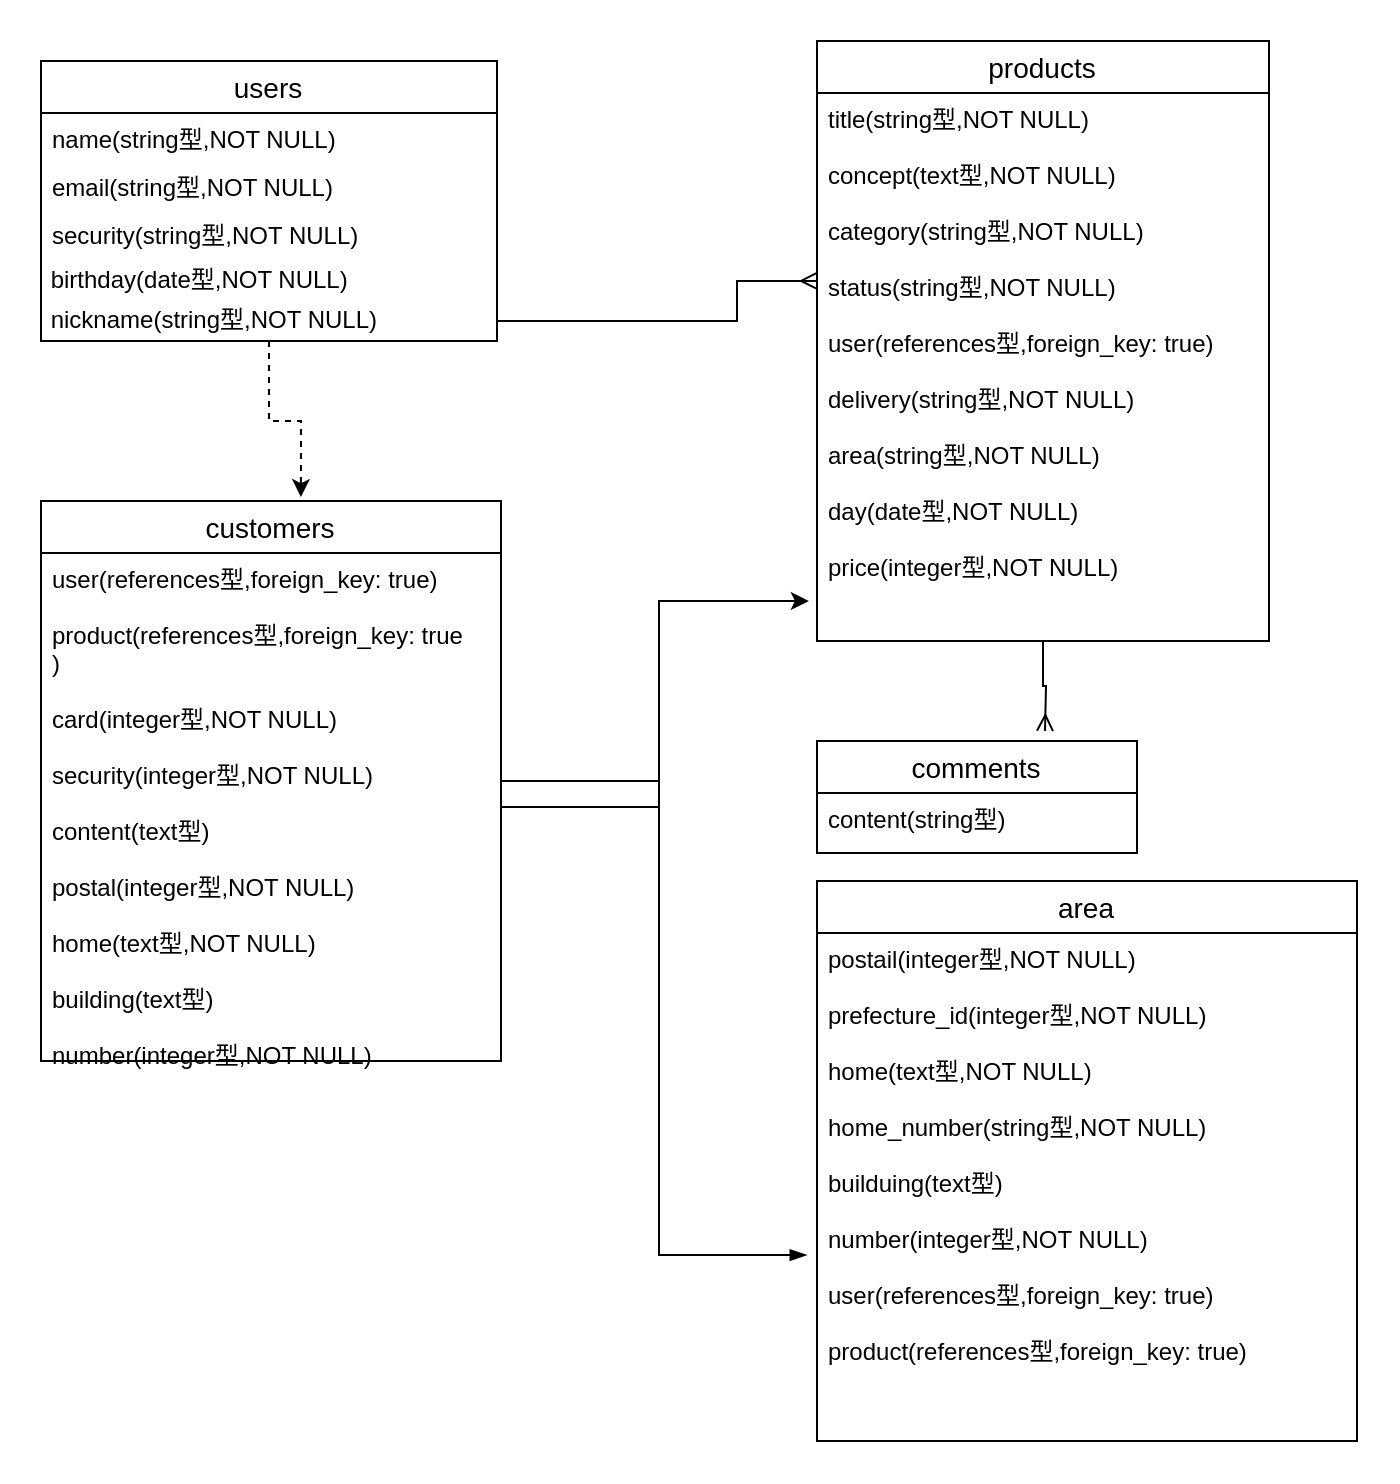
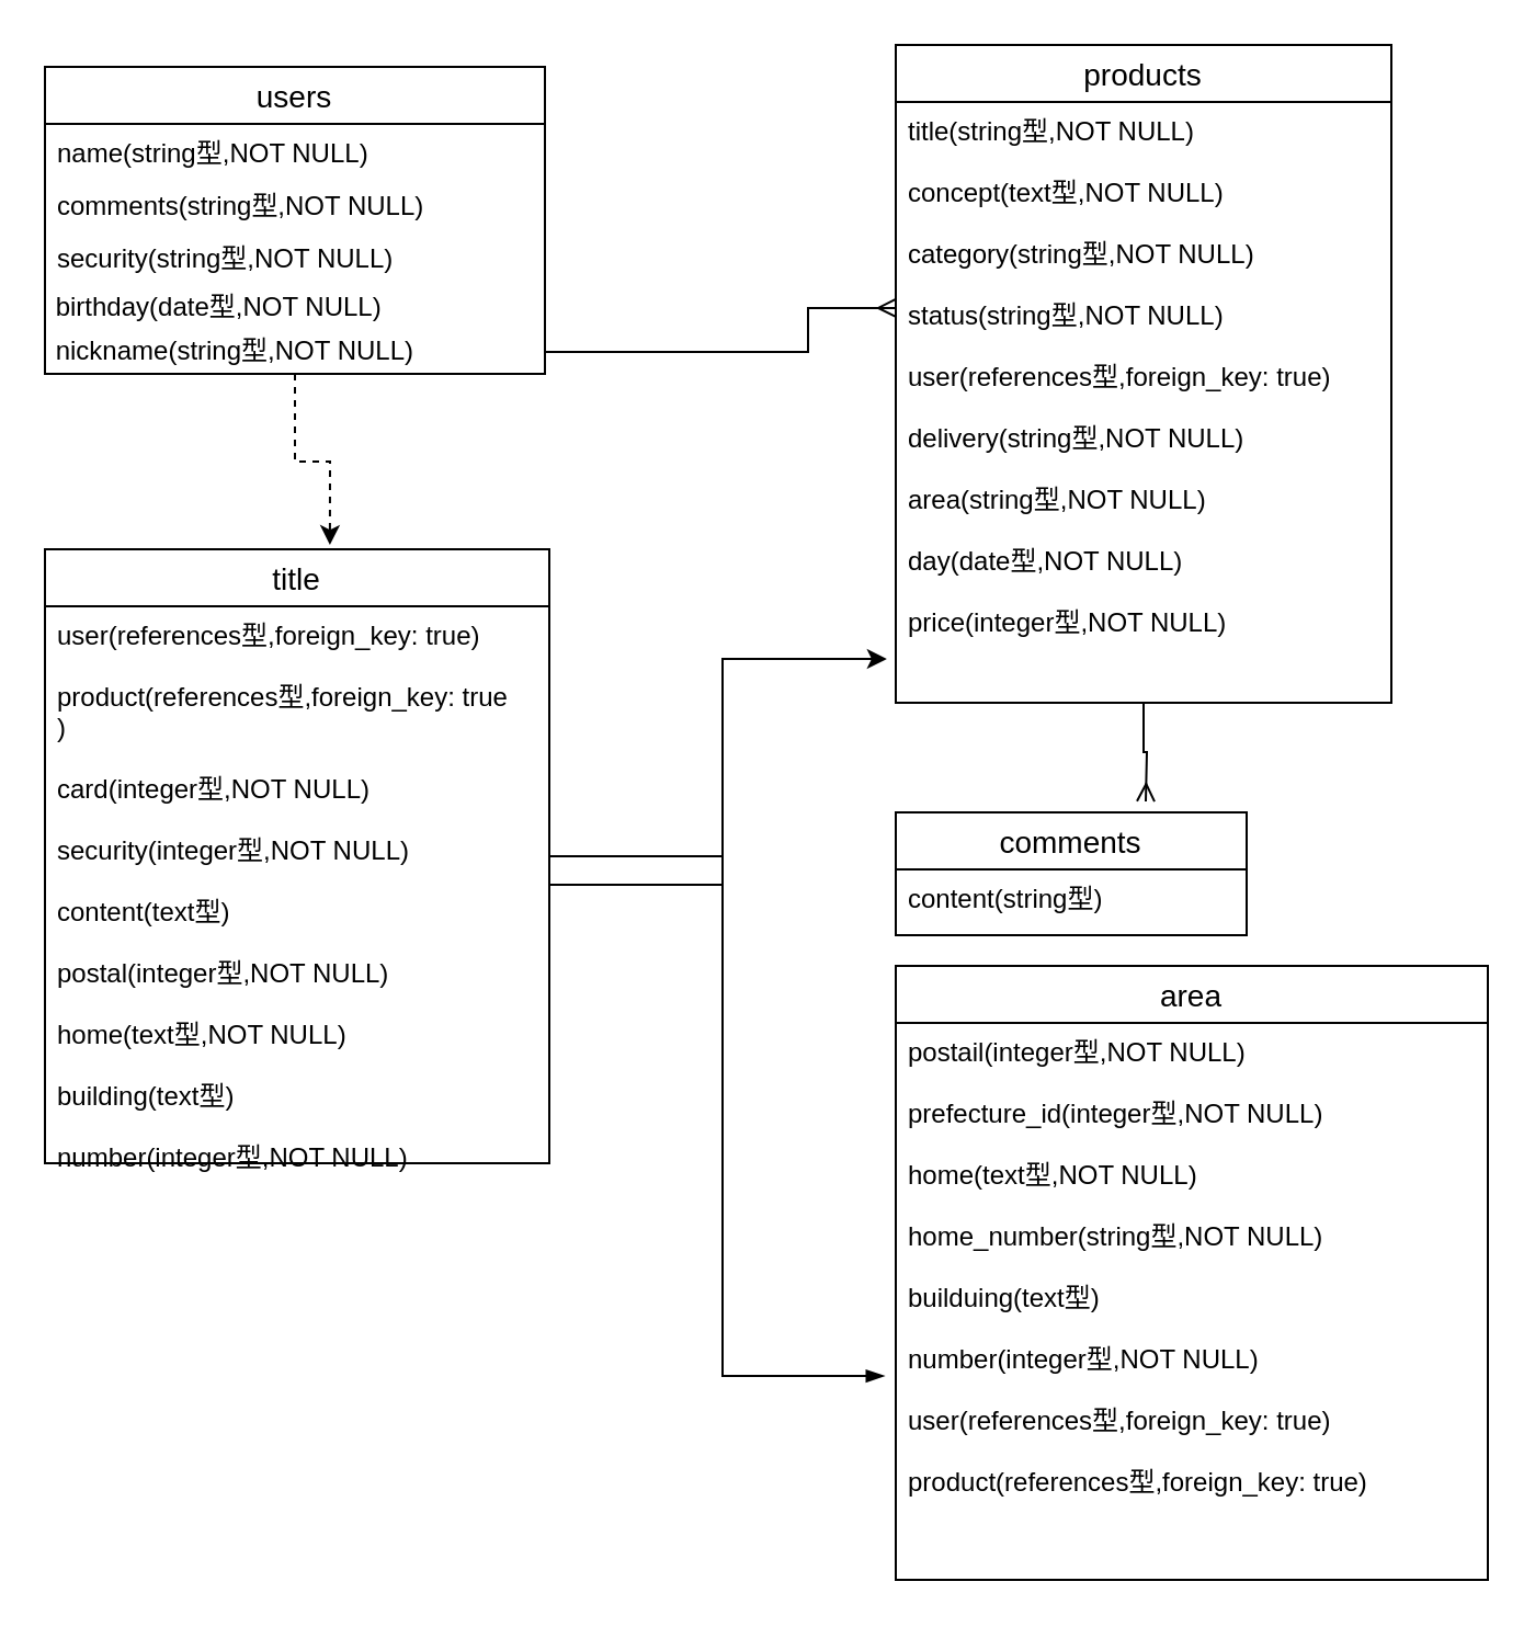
  <mxCell id="0" />
  <mxCell id="1" parent="0" />
  <mxCell id="2" value="users" style="swimlane;fontStyle=0;childLayout=stackLayout;horizontal=1;startSize=26;horizontalStack=0;resizeParent=1;resizeParentMax=0;resizeLast=0;collapsible=1;marginBottom=0;align=center;fontSize=14;verticalAlign=middle;" vertex="1" parent="1"><mxGeometry x="20" y="30" width="228" height="140" as="geometry" /></mxCell>
  <mxCell id="3" value="name(string型,NOT NULL)" style="text;strokeColor=none;fillColor=none;spacingLeft=4;spacingRight=4;overflow=hidden;rotatable=0;points=[[0,0.5],[1,0.5]];portConstraint=eastwest;fontSize=12;" vertex="1" parent="2"><mxGeometry y="26" width="228" height="24" as="geometry" /></mxCell>
- <mxCell id="4" value="email(string型,NOT NULL)" style="text;strokeColor=none;fillColor=none;spacingLeft=4;spacingRight=4;overflow=hidden;rotatable=0;points=[[0,0.5],[1,0.5]];portConstraint=eastwest;fontSize=12;" vertex="1" parent="2"><mxGeometry y="50" width="228" height="24" as="geometry" /></mxCell>
+ <mxCell id="4" value="comments(string型,NOT NULL)" style="text;strokeColor=none;fillColor=none;spacingLeft=4;spacingRight=4;overflow=hidden;rotatable=0;points=[[0,0.5],[1,0.5]];portConstraint=eastwest;fontSize=12;" vertex="1" parent="2"><mxGeometry y="50" width="228" height="24" as="geometry" /></mxCell>
  <mxCell id="5" value="security(string型,NOT NULL)" style="text;strokeColor=none;fillColor=none;spacingLeft=4;spacingRight=4;overflow=hidden;rotatable=0;points=[[0,0.5],[1,0.5]];portConstraint=eastwest;fontSize=12;" vertex="1" parent="2"><mxGeometry y="74" width="228" height="26" as="geometry" /></mxCell>
  <mxCell id="6" value="&amp;nbsp;birthday(date型,NOT NULL)" style="text;html=1;resizable=0;autosize=1;align=left;verticalAlign=middle;points=[];fillColor=none;strokeColor=none;rounded=0;" vertex="1" parent="2"><mxGeometry y="100" width="228" height="20" as="geometry" /></mxCell>
  <mxCell id="7" value="&amp;nbsp;nickname(string型,NOT NULL)" style="text;html=1;resizable=0;autosize=1;align=left;verticalAlign=middle;points=[];fillColor=none;strokeColor=none;rounded=0;" vertex="1" parent="2"><mxGeometry y="120" width="228" height="20" as="geometry" /></mxCell>
  <mxCell id="8" style="edgeStyle=orthogonalEdgeStyle;rounded=0;orthogonalLoop=1;jettySize=auto;html=1;endArrow=ERmany;endFill=0;" edge="1" parent="1" source="9"><mxGeometry relative="1" as="geometry"><mxPoint x="522" y="365" as="targetPoint" /></mxGeometry></mxCell>
  <mxCell id="9" value="products" style="swimlane;fontStyle=0;childLayout=stackLayout;horizontal=1;startSize=26;horizontalStack=0;resizeParent=1;resizeParentMax=0;resizeLast=0;collapsible=1;marginBottom=0;align=center;fontSize=14;" vertex="1" parent="1"><mxGeometry x="408" y="20" width="226" height="300" as="geometry" /></mxCell>
  <mxCell id="10" value="title(string型,NOT NULL)&#10;&#10;concept(text型,NOT NULL)&#10;&#10;category(string型,NOT NULL)&#10;&#10;status(string型,NOT NULL)&#10;&#10;user(references型,foreign_key: true)&#10;&#10;delivery(string型,NOT NULL)&#10;&#10;area(string型,NOT NULL)&#10;&#10;day(date型,NOT NULL)&#10;&#10;price(integer型,NOT NULL)" style="text;strokeColor=none;fillColor=none;spacingLeft=4;spacingRight=4;overflow=hidden;rotatable=0;points=[[0,0.5],[1,0.5]];portConstraint=eastwest;fontSize=12;" vertex="1" parent="9"><mxGeometry y="26" width="226" height="274" as="geometry" /></mxCell>
  <mxCell id="11" style="edgeStyle=orthogonalEdgeStyle;rounded=0;orthogonalLoop=1;jettySize=auto;html=1;endArrow=ERmany;endFill=0;entryX=0;entryY=0.343;entryDx=0;entryDy=0;entryPerimeter=0;" edge="1" parent="1" source="7" target="10"><mxGeometry relative="1" as="geometry"><mxPoint x="403" y="140" as="targetPoint" /><Array as="points"><mxPoint x="368" y="160" /><mxPoint x="368" y="140" /></Array></mxGeometry></mxCell>
  <mxCell id="12" style="edgeStyle=orthogonalEdgeStyle;rounded=0;orthogonalLoop=1;jettySize=auto;html=1;entryX=-0.019;entryY=0.634;entryDx=0;entryDy=0;entryPerimeter=0;endArrow=blockThin;endFill=1;" edge="1" parent="1" source="13" target="20"><mxGeometry relative="1" as="geometry" /></mxCell>
- <mxCell id="13" value="customers" style="swimlane;fontStyle=0;childLayout=stackLayout;horizontal=1;startSize=26;horizontalStack=0;resizeParent=1;resizeParentMax=0;resizeLast=0;collapsible=1;marginBottom=0;align=center;fontSize=14;" vertex="1" parent="1"><mxGeometry x="20" y="250" width="230" height="280" as="geometry" /></mxCell>
+ <mxCell id="13" value="title" style="swimlane;fontStyle=0;childLayout=stackLayout;horizontal=1;startSize=26;horizontalStack=0;resizeParent=1;resizeParentMax=0;resizeLast=0;collapsible=1;marginBottom=0;align=center;fontSize=14;" vertex="1" parent="1"><mxGeometry x="20" y="250" width="230" height="280" as="geometry" /></mxCell>
  <mxCell id="14" value="user(references型,foreign_key: true)&#10;&#10;product(references型,foreign_key: true&#10;)&#10;&#10;card(integer型,NOT NULL)&#10;&#10;security(integer型,NOT NULL)&#10;&#10;content(text型)&#10;&#10;postal(integer型,NOT NULL)&#10;&#10;home(text型,NOT NULL)&#10;&#10;building(text型)&#10;&#10;number(integer型,NOT NULL)" style="text;strokeColor=none;fillColor=none;spacingLeft=4;spacingRight=4;overflow=hidden;rotatable=0;points=[[0,0.5],[1,0.5]];portConstraint=eastwest;fontSize=12;" vertex="1" parent="13"><mxGeometry y="26" width="230" height="254" as="geometry" /></mxCell>
  <mxCell id="15" style="edgeStyle=orthogonalEdgeStyle;rounded=0;orthogonalLoop=1;jettySize=auto;html=1;endArrow=classic;endFill=1;entryX=0.565;entryY=-0.007;entryDx=0;entryDy=0;entryPerimeter=0;dashed=1;" edge="1" parent="1" source="7" target="13"><mxGeometry relative="1" as="geometry"><mxPoint x="134" y="240" as="targetPoint" /></mxGeometry></mxCell>
  <mxCell id="16" style="edgeStyle=orthogonalEdgeStyle;rounded=0;orthogonalLoop=1;jettySize=auto;html=1;endArrow=classic;endFill=1;entryX=-0.018;entryY=0.927;entryDx=0;entryDy=0;entryPerimeter=0;" edge="1" parent="1" source="14" target="10"><mxGeometry relative="1" as="geometry"><mxPoint x="398" y="300" as="targetPoint" /></mxGeometry></mxCell>
  <mxCell id="17" value="comments" style="swimlane;fontStyle=0;childLayout=stackLayout;horizontal=1;startSize=26;horizontalStack=0;resizeParent=1;resizeParentMax=0;resizeLast=0;collapsible=1;marginBottom=0;align=center;fontSize=14;" vertex="1" parent="1"><mxGeometry x="408" y="370" width="160" height="56" as="geometry" /></mxCell>
  <mxCell id="18" value="content(string型)" style="text;strokeColor=none;fillColor=none;spacingLeft=4;spacingRight=4;overflow=hidden;rotatable=0;points=[[0,0.5],[1,0.5]];portConstraint=eastwest;fontSize=12;" vertex="1" parent="17"><mxGeometry y="26" width="160" height="30" as="geometry" /></mxCell>
  <mxCell id="19" value="area" style="swimlane;fontStyle=0;childLayout=stackLayout;horizontal=1;startSize=26;horizontalStack=0;resizeParent=1;resizeParentMax=0;resizeLast=0;collapsible=1;marginBottom=0;align=center;fontSize=14;" vertex="1" parent="1"><mxGeometry x="408" y="440" width="270" height="280" as="geometry" /></mxCell>
  <mxCell id="20" value="postail(integer型,NOT NULL)&#10;&#10;prefecture_id(integer型,NOT NULL)&#10;&#10;home(text型,NOT NULL)&#10;&#10;home_number(string型,NOT NULL)&#10;&#10;builduing(text型)&#10;&#10;number(integer型,NOT NULL)&#10;&#10;user(references型,foreign_key: true)&#10;&#10;product(references型,foreign_key: true)" style="text;strokeColor=none;fillColor=none;spacingLeft=4;spacingRight=4;overflow=hidden;rotatable=0;points=[[0,0.5],[1,0.5]];portConstraint=eastwest;fontSize=12;" vertex="1" parent="19"><mxGeometry y="26" width="270" height="254" as="geometry" /></mxCell>
